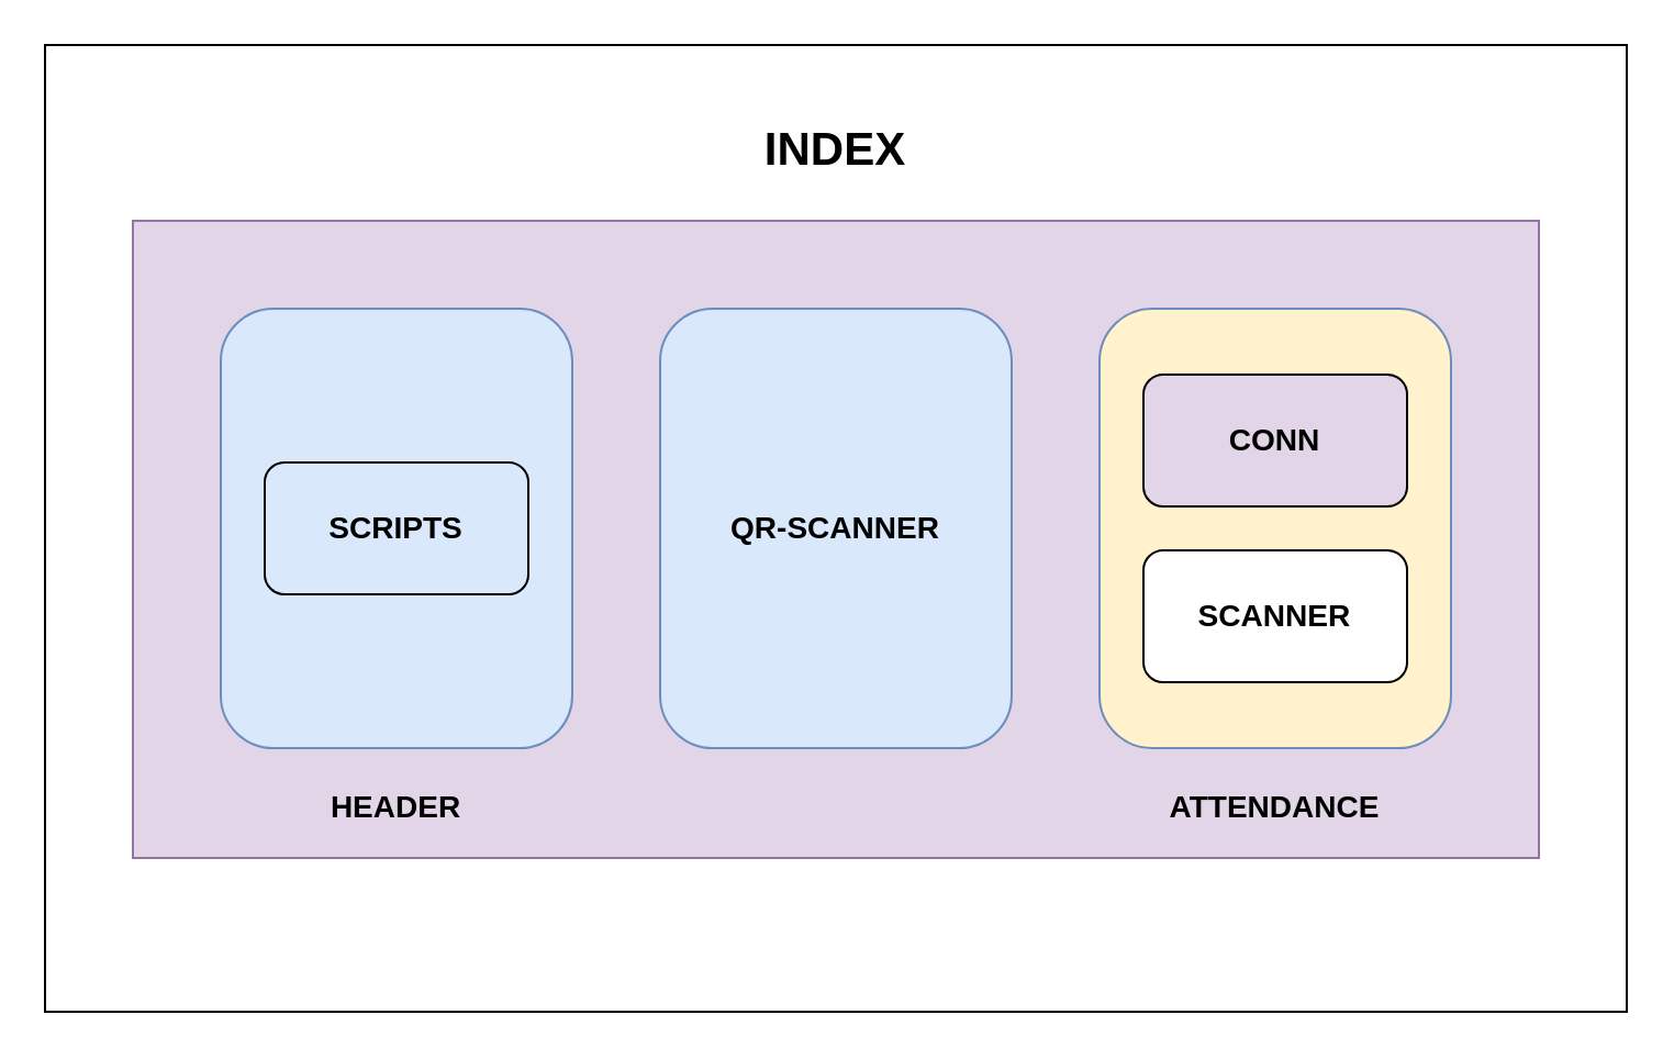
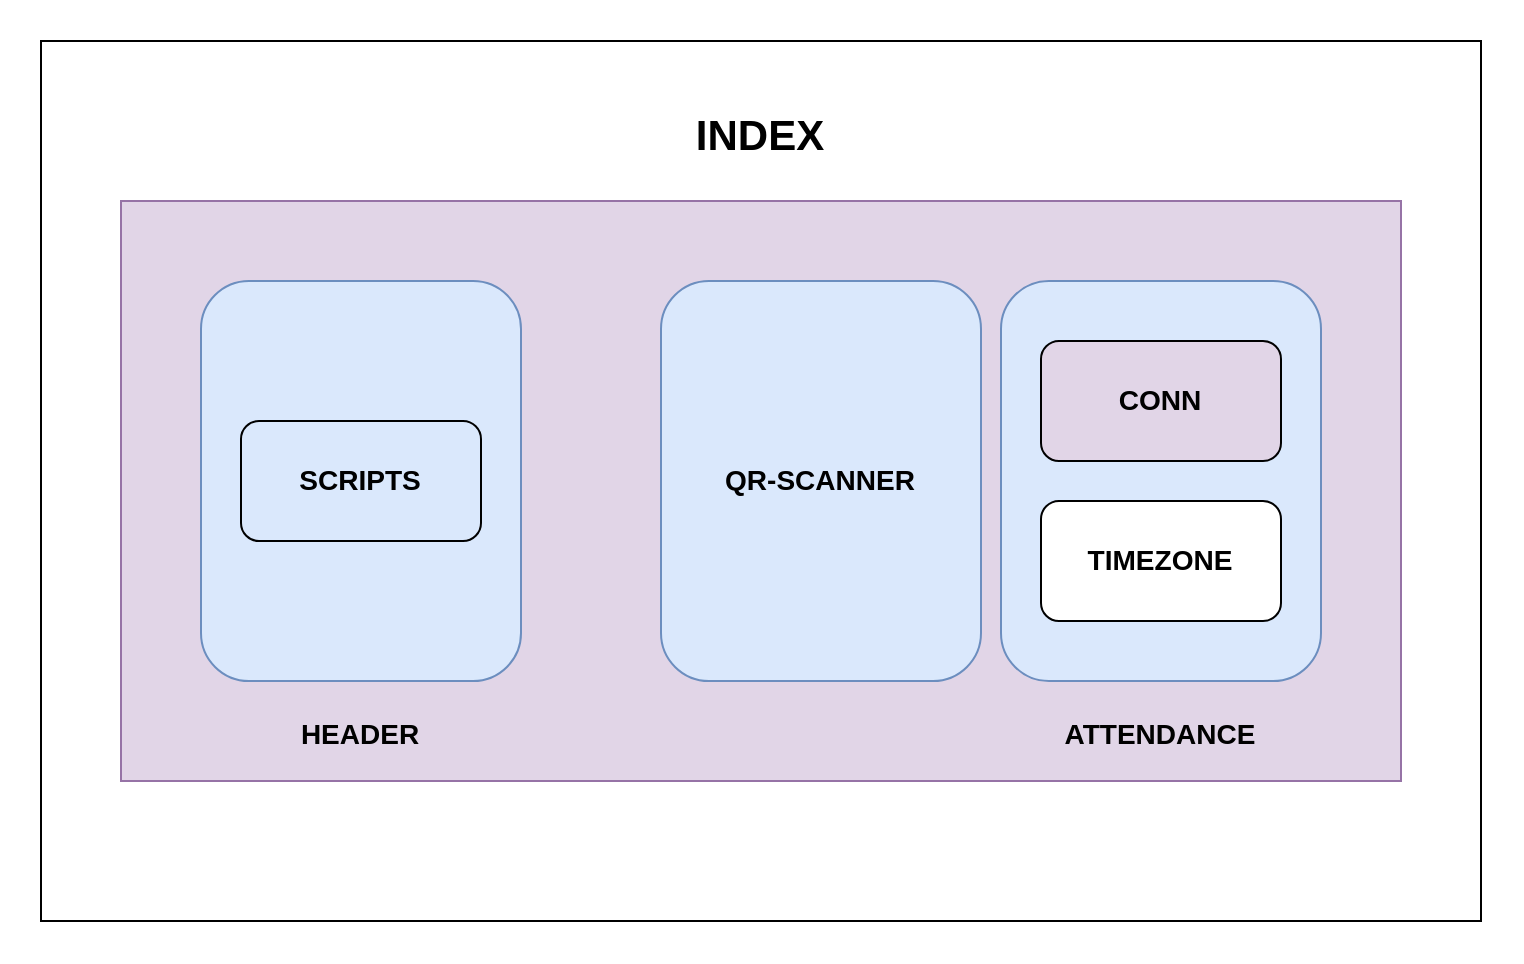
  <mxCell id="0" />
  <mxCell id="1" parent="0" />
  <mxCell id="2" value="" style="rounded=0;whiteSpace=wrap;html=1;" vertex="1" parent="1"><mxGeometry x="20" width="720" height="440" as="geometry" y="20" /></mxCell>
  <mxCell id="3" value="&lt;h2&gt;INDEX&lt;/h2&gt;" style="rounded=0;whiteSpace=wrap;html=1;fontSize=14;labelPosition=center;verticalLabelPosition=top;align=center;verticalAlign=bottom;fillColor=#e1d5e7;strokeColor=#9673a6;" vertex="1" parent="1"><mxGeometry x="60" y="100" width="640" height="290" as="geometry" /></mxCell>
  <mxCell id="4" value="&lt;h2 style=&quot;font-size: 14px;&quot;&gt;HEADER&lt;/h2&gt;" style="rounded=1;whiteSpace=wrap;html=1;verticalAlign=top;labelPosition=center;verticalLabelPosition=bottom;align=center;fillColor=#dae8fc;strokeColor=#6c8ebf;" vertex="1" parent="1"><mxGeometry x="100" y="140" width="160" height="200" as="geometry" /></mxCell>
- <mxCell id="5" value="&lt;h2 style=&quot;font-size: 14px;&quot;&gt;QR-SCANNER&lt;/h2&gt;" style="rounded=1;whiteSpace=wrap;html=1;align=center;labelPosition=center;verticalLabelPosition=middle;verticalAlign=middle;fontSize=14;fillColor=#dae8fc;strokeColor=#6c8ebf;" vertex="1" parent="1"><mxGeometry x="300" y="140" width="160" height="200" as="geometry" /></mxCell>
- <mxCell id="6" value="&lt;h2 style=&quot;font-size: 14px;&quot;&gt;ATTENDANCE&lt;/h2&gt;" style="rounded=1;whiteSpace=wrap;html=1;verticalAlign=top;labelPosition=center;verticalLabelPosition=bottom;align=center;fontSize=14;fillColor=#fff2cc;strokeColor=#6c8ebf;" vertex="1" parent="1"><mxGeometry x="500" y="140" width="160" height="200" as="geometry" /></mxCell>
+ <mxCell id="5" value="&lt;h2 style=&quot;font-size: 14px;&quot;&gt;QR-SCANNER&lt;/h2&gt;" style="rounded=1;whiteSpace=wrap;html=1;align=center;labelPosition=center;verticalLabelPosition=middle;verticalAlign=middle;fontSize=14;fillColor=#dae8fc;strokeColor=#6c8ebf;" vertex="1" parent="1"><mxGeometry x="330" y="140" width="160" height="200" as="geometry" /></mxCell>
+ <mxCell id="6" value="&lt;h2 style=&quot;font-size: 14px;&quot;&gt;ATTENDANCE&lt;/h2&gt;" style="rounded=1;whiteSpace=wrap;html=1;verticalAlign=top;labelPosition=center;verticalLabelPosition=bottom;align=center;fontSize=14;fillColor=#dae8fc;strokeColor=#6c8ebf;" vertex="1" parent="1"><mxGeometry x="500" y="140" width="160" height="200" as="geometry" /></mxCell>
  <mxCell id="7" value="&lt;h3 style=&quot;&quot;&gt;SCRIPTS&lt;/h3&gt;" style="rounded=1;whiteSpace=wrap;html=1;fillColor=#dae8fc;" vertex="1" parent="1"><mxGeometry x="120" y="210" width="120" height="60" as="geometry" /></mxCell>
  <mxCell id="8" value="&lt;h3&gt;CONN&lt;/h3&gt;" style="rounded=1;whiteSpace=wrap;html=1;fillColor=#e1d5e7;" vertex="1" parent="1"><mxGeometry x="520" y="170" width="120" height="60" as="geometry" /></mxCell>
- <mxCell id="9" value="&lt;h3&gt;SCANNER&lt;/h3&gt;" style="rounded=1;whiteSpace=wrap;html=1;" vertex="1" parent="1"><mxGeometry x="520" y="250" width="120" height="60" as="geometry" /></mxCell>
+ <mxCell id="9" value="&lt;h3&gt;TIMEZONE&lt;/h3&gt;" style="rounded=1;whiteSpace=wrap;html=1;" vertex="1" parent="1"><mxGeometry x="520" y="250" width="120" height="60" as="geometry" /></mxCell>
